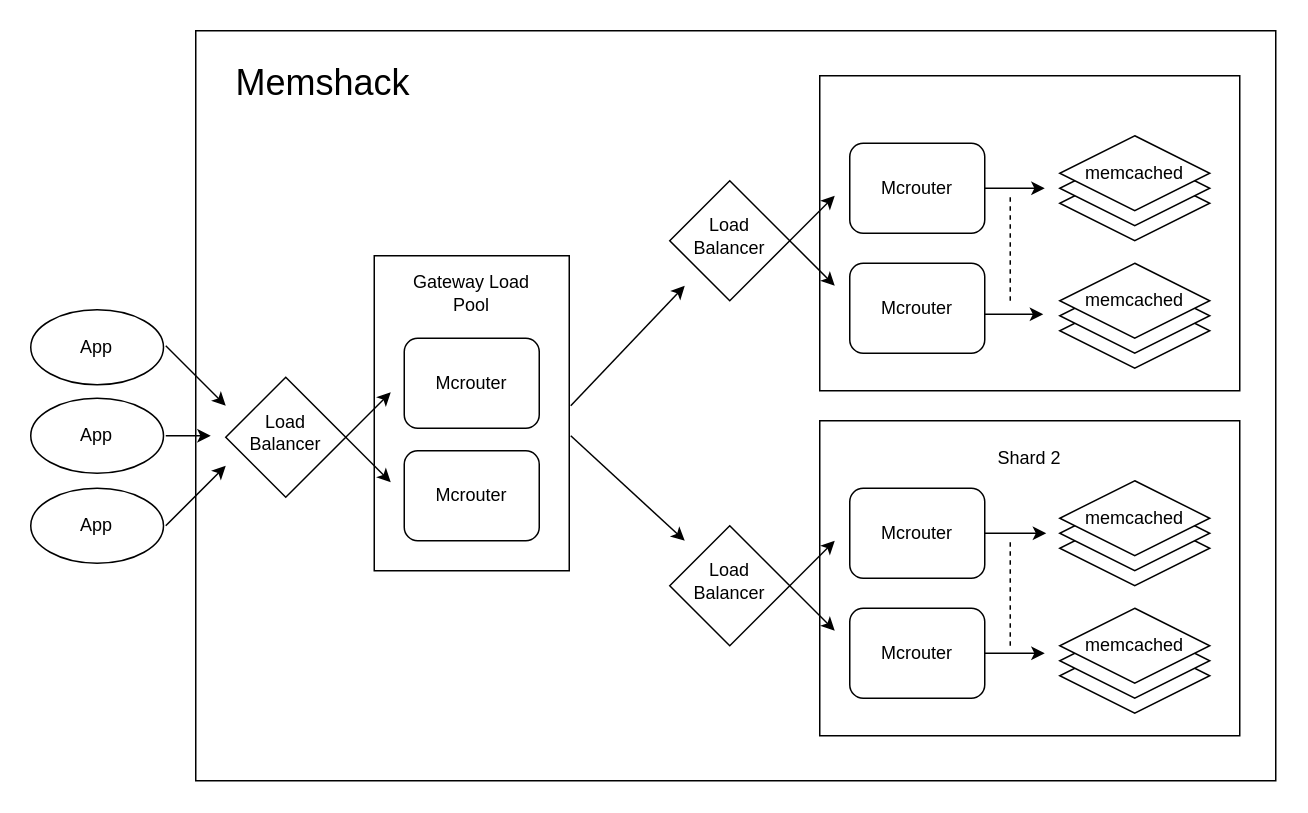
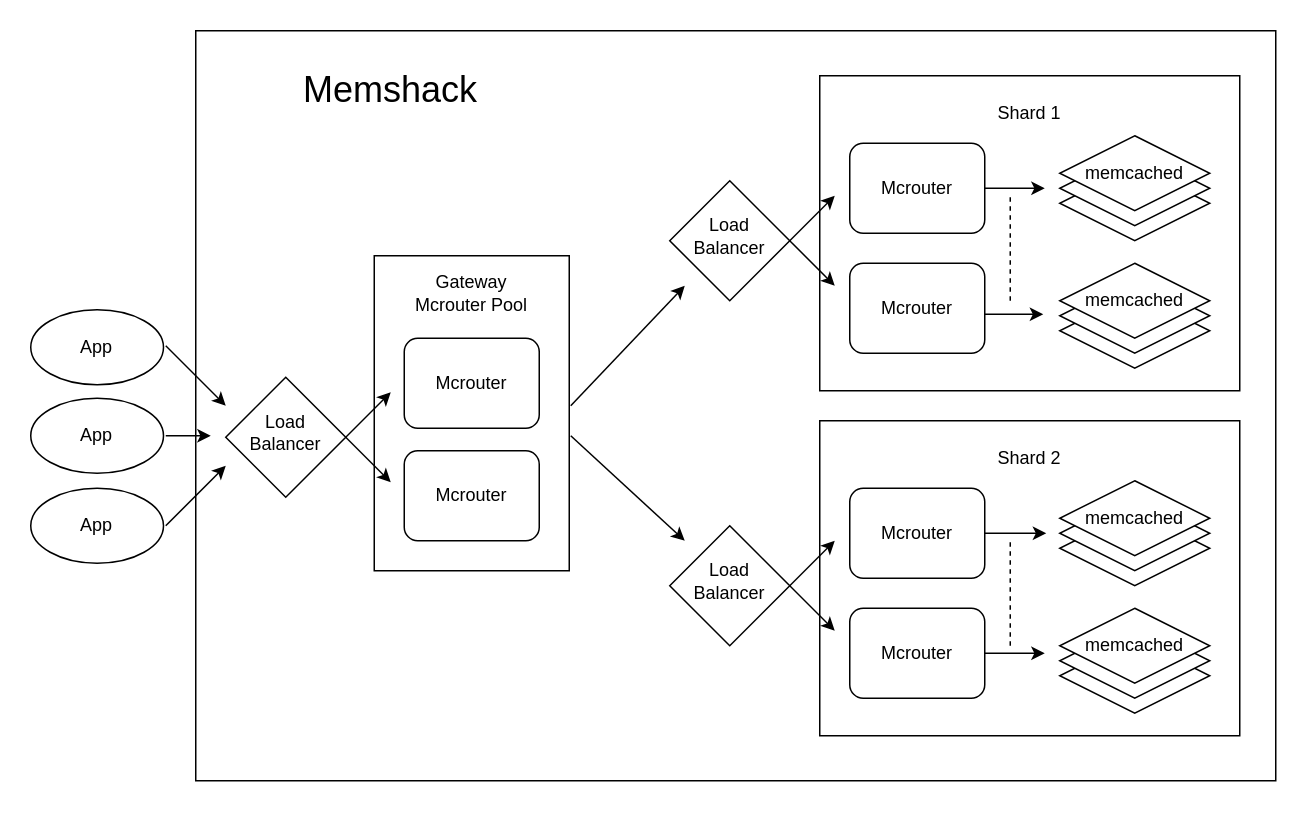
  <mxCell id="0" />
  <mxCell id="1" parent="0" />
  <mxCell id="2" value="" style="rounded=0;whiteSpace=wrap;html=1;" vertex="1" parent="1"><mxGeometry x="130" y="20" width="720" height="500" as="geometry" /></mxCell>
  <mxCell id="3" value="" style="rounded=0;whiteSpace=wrap;html=1;" vertex="1" parent="1"><mxGeometry x="249" y="170" width="130" height="210" as="geometry" /></mxCell>
  <mxCell id="4" value="" style="rounded=0;whiteSpace=wrap;html=1;" vertex="1" parent="1"><mxGeometry x="546" y="280" width="280" height="210" as="geometry" /></mxCell>
  <mxCell id="5" value="" style="rounded=1;whiteSpace=wrap;html=1;" vertex="1" parent="1"><mxGeometry x="269" y="225" width="90" height="60" as="geometry" /></mxCell>
  <mxCell id="6" value="Mcrouter" style="text;html=1;strokeColor=none;fillColor=none;align=center;verticalAlign=middle;whiteSpace=wrap;rounded=0;" vertex="1" parent="1"><mxGeometry x="284" y="240" width="60" height="30" as="geometry" /></mxCell>
  <mxCell id="7" value="" style="rounded=1;whiteSpace=wrap;html=1;" vertex="1" parent="1"><mxGeometry x="269" y="300" width="90" height="60" as="geometry" /></mxCell>
  <mxCell id="8" value="Mcrouter" style="text;html=1;strokeColor=none;fillColor=none;align=center;verticalAlign=middle;whiteSpace=wrap;rounded=0;" vertex="1" parent="1"><mxGeometry x="284" y="315" width="60" height="30" as="geometry" /></mxCell>
  <mxCell id="9" value="" style="rounded=1;whiteSpace=wrap;html=1;" vertex="1" parent="1"><mxGeometry x="566" y="325" width="90" height="60" as="geometry" /></mxCell>
  <mxCell id="10" value="Mcrouter" style="text;html=1;strokeColor=none;fillColor=none;align=center;verticalAlign=middle;whiteSpace=wrap;rounded=0;" vertex="1" parent="1"><mxGeometry x="581" y="340" width="60" height="30" as="geometry" /></mxCell>
  <mxCell id="11" value="" style="rounded=1;whiteSpace=wrap;html=1;" vertex="1" parent="1"><mxGeometry x="566" y="405" width="90" height="60" as="geometry" /></mxCell>
  <mxCell id="12" value="Mcrouter" style="text;html=1;strokeColor=none;fillColor=none;align=center;verticalAlign=middle;whiteSpace=wrap;rounded=0;" vertex="1" parent="1"><mxGeometry x="581" y="420" width="60" height="30" as="geometry" /></mxCell>
  <mxCell id="13" value="" style="rhombus;whiteSpace=wrap;html=1;" vertex="1" parent="1"><mxGeometry x="706" y="340" width="100" height="50" as="geometry" /></mxCell>
  <mxCell id="14" value="" style="rhombus;whiteSpace=wrap;html=1;" vertex="1" parent="1"><mxGeometry x="706" y="330" width="100" height="50" as="geometry" /></mxCell>
  <mxCell id="15" value="" style="rhombus;whiteSpace=wrap;html=1;" vertex="1" parent="1"><mxGeometry x="706" y="320" width="100" height="50" as="geometry" /></mxCell>
  <mxCell id="16" value="memcached" style="text;html=1;strokeColor=none;fillColor=none;align=center;verticalAlign=middle;whiteSpace=wrap;rounded=0;" vertex="1" parent="1"><mxGeometry x="726" y="330" width="60" height="30" as="geometry" /></mxCell>
  <mxCell id="17" value="" style="rhombus;whiteSpace=wrap;html=1;" vertex="1" parent="1"><mxGeometry x="706" y="425" width="100" height="50" as="geometry" /></mxCell>
  <mxCell id="18" value="" style="rhombus;whiteSpace=wrap;html=1;" vertex="1" parent="1"><mxGeometry x="706" y="415" width="100" height="50" as="geometry" /></mxCell>
  <mxCell id="19" value="" style="rhombus;whiteSpace=wrap;html=1;" vertex="1" parent="1"><mxGeometry x="706" y="405" width="100" height="50" as="geometry" /></mxCell>
  <mxCell id="20" value="memcached" style="text;html=1;strokeColor=none;fillColor=none;align=center;verticalAlign=middle;whiteSpace=wrap;rounded=0;" vertex="1" parent="1"><mxGeometry x="726" y="415" width="60" height="30" as="geometry" /></mxCell>
  <mxCell id="21" value="Shard 2" style="text;html=1;strokeColor=none;fillColor=none;align=center;verticalAlign=middle;whiteSpace=wrap;rounded=0;" vertex="1" parent="1"><mxGeometry x="656" y="290" width="60" height="30" as="geometry" /></mxCell>
  <mxCell id="22" value="" style="rhombus;whiteSpace=wrap;html=1;" vertex="1" parent="1"><mxGeometry x="446" y="350" width="80" height="80" as="geometry" /></mxCell>
  <mxCell id="23" value="Load Balancer" style="text;html=1;strokeColor=none;fillColor=none;align=center;verticalAlign=middle;whiteSpace=wrap;rounded=0;" vertex="1" parent="1"><mxGeometry x="456" y="372" width="60" height="30" as="geometry" /></mxCell>
  <mxCell id="24" value="" style="rounded=0;whiteSpace=wrap;html=1;" vertex="1" parent="1"><mxGeometry x="546" y="50" width="280" height="210" as="geometry" /></mxCell>
  <mxCell id="25" value="" style="rounded=1;whiteSpace=wrap;html=1;" vertex="1" parent="1"><mxGeometry x="566" y="95" width="90" height="60" as="geometry" /></mxCell>
  <mxCell id="26" value="Mcrouter" style="text;html=1;strokeColor=none;fillColor=none;align=center;verticalAlign=middle;whiteSpace=wrap;rounded=0;" vertex="1" parent="1"><mxGeometry x="581" y="110" width="60" height="30" as="geometry" /></mxCell>
  <mxCell id="27" value="" style="rounded=1;whiteSpace=wrap;html=1;" vertex="1" parent="1"><mxGeometry x="566" y="175" width="90" height="60" as="geometry" /></mxCell>
  <mxCell id="28" value="Mcrouter" style="text;html=1;strokeColor=none;fillColor=none;align=center;verticalAlign=middle;whiteSpace=wrap;rounded=0;" vertex="1" parent="1"><mxGeometry x="581" y="190" width="60" height="30" as="geometry" /></mxCell>
  <mxCell id="29" value="" style="rhombus;whiteSpace=wrap;html=1;" vertex="1" parent="1"><mxGeometry x="706" y="110" width="100" height="50" as="geometry" /></mxCell>
  <mxCell id="30" value="" style="rhombus;whiteSpace=wrap;html=1;" vertex="1" parent="1"><mxGeometry x="706" y="100" width="100" height="50" as="geometry" /></mxCell>
  <mxCell id="31" value="" style="rhombus;whiteSpace=wrap;html=1;" vertex="1" parent="1"><mxGeometry x="706" y="90" width="100" height="50" as="geometry" /></mxCell>
  <mxCell id="32" value="memcached" style="text;html=1;strokeColor=none;fillColor=none;align=center;verticalAlign=middle;whiteSpace=wrap;rounded=0;" vertex="1" parent="1"><mxGeometry x="726" y="100" width="60" height="30" as="geometry" /></mxCell>
  <mxCell id="33" value="" style="rhombus;whiteSpace=wrap;html=1;" vertex="1" parent="1"><mxGeometry x="706" y="195" width="100" height="50" as="geometry" /></mxCell>
  <mxCell id="34" value="" style="rhombus;whiteSpace=wrap;html=1;" vertex="1" parent="1"><mxGeometry x="706" y="185" width="100" height="50" as="geometry" /></mxCell>
  <mxCell id="35" value="" style="rhombus;whiteSpace=wrap;html=1;" vertex="1" parent="1"><mxGeometry x="706" y="175" width="100" height="50" as="geometry" /></mxCell>
  <mxCell id="36" value="memcached" style="text;html=1;strokeColor=none;fillColor=none;align=center;verticalAlign=middle;whiteSpace=wrap;rounded=0;" vertex="1" parent="1"><mxGeometry x="726" y="185" width="60" height="30" as="geometry" /></mxCell>
+ <mxCell id="37" value="Shard 1" style="text;html=1;strokeColor=none;fillColor=none;align=center;verticalAlign=middle;whiteSpace=wrap;rounded=0;" vertex="1" parent="1"><mxGeometry x="656" y="60" width="60" height="30" as="geometry" /></mxCell>
  <mxCell id="38" value="" style="rhombus;whiteSpace=wrap;html=1;" vertex="1" parent="1"><mxGeometry x="446" y="120" width="80" height="80" as="geometry" /></mxCell>
  <mxCell id="39" value="Load Balancer" style="text;html=1;strokeColor=none;fillColor=none;align=center;verticalAlign=middle;whiteSpace=wrap;rounded=0;" vertex="1" parent="1"><mxGeometry x="456" y="142" width="60" height="30" as="geometry" /></mxCell>
- <mxCell id="40" value="Gateway Load Pool" style="text;html=1;strokeColor=none;fillColor=none;align=center;verticalAlign=middle;whiteSpace=wrap;rounded=0;" vertex="1" parent="1"><mxGeometry x="269" y="180" width="90" height="30" as="geometry" /></mxCell>
+ <mxCell id="40" value="Gateway Mcrouter Pool" style="text;html=1;strokeColor=none;fillColor=none;align=center;verticalAlign=middle;whiteSpace=wrap;rounded=0;" vertex="1" parent="1"><mxGeometry x="269" y="180" width="90" height="30" as="geometry" /></mxCell>
  <mxCell id="41" value="" style="endArrow=classic;html=1;rounded=0;exitX=1;exitY=0.5;exitDx=0;exitDy=0;" edge="1" parent="1" source="22"><mxGeometry width="50" height="50" relative="1" as="geometry"><mxPoint x="456" y="340" as="sourcePoint" /><mxPoint x="556" y="360" as="targetPoint" /></mxGeometry></mxCell>
  <mxCell id="42" value="" style="endArrow=classic;html=1;rounded=0;" edge="1" parent="1"><mxGeometry width="50" height="50" relative="1" as="geometry"><mxPoint x="526" y="390" as="sourcePoint" /><mxPoint x="556" y="420" as="targetPoint" /></mxGeometry></mxCell>
  <mxCell id="43" value="" style="endArrow=classic;html=1;rounded=0;exitX=1;exitY=0.5;exitDx=0;exitDy=0;" edge="1" parent="1" source="38"><mxGeometry width="50" height="50" relative="1" as="geometry"><mxPoint x="456" y="340" as="sourcePoint" /><mxPoint x="556" y="130" as="targetPoint" /></mxGeometry></mxCell>
  <mxCell id="44" value="" style="endArrow=classic;html=1;rounded=0;exitX=1;exitY=0.5;exitDx=0;exitDy=0;" edge="1" parent="1" source="38"><mxGeometry width="50" height="50" relative="1" as="geometry"><mxPoint x="456" y="340" as="sourcePoint" /><mxPoint x="556" y="190" as="targetPoint" /></mxGeometry></mxCell>
  <mxCell id="45" value="" style="endArrow=classic;html=1;rounded=0;exitX=1;exitY=0.5;exitDx=0;exitDy=0;" edge="1" parent="1" source="25"><mxGeometry width="50" height="50" relative="1" as="geometry"><mxPoint x="666" y="125" as="sourcePoint" /><mxPoint x="696" y="125" as="targetPoint" /></mxGeometry></mxCell>
  <mxCell id="46" value="" style="endArrow=classic;html=1;rounded=0;" edge="1" parent="1"><mxGeometry width="50" height="50" relative="1" as="geometry"><mxPoint x="656" y="209" as="sourcePoint" /><mxPoint x="695" y="209" as="targetPoint" /></mxGeometry></mxCell>
  <mxCell id="47" value="" style="endArrow=classic;html=1;rounded=0;exitX=1;exitY=0.5;exitDx=0;exitDy=0;" edge="1" parent="1" source="9"><mxGeometry width="50" height="50" relative="1" as="geometry"><mxPoint x="667" y="357" as="sourcePoint" /><mxPoint x="697" y="355" as="targetPoint" /></mxGeometry></mxCell>
  <mxCell id="48" value="" style="endArrow=classic;html=1;rounded=0;exitX=1;exitY=0.5;exitDx=0;exitDy=0;" edge="1" parent="1" source="11"><mxGeometry width="50" height="50" relative="1" as="geometry"><mxPoint x="666" y="441" as="sourcePoint" /><mxPoint x="696" y="435" as="targetPoint" /></mxGeometry></mxCell>
  <mxCell id="49" value="" style="endArrow=classic;html=1;rounded=0;" edge="1" parent="1"><mxGeometry width="50" height="50" relative="1" as="geometry"><mxPoint x="380" y="270" as="sourcePoint" /><mxPoint x="456" y="190" as="targetPoint" /></mxGeometry></mxCell>
  <mxCell id="50" value="" style="endArrow=classic;html=1;rounded=0;" edge="1" parent="1"><mxGeometry width="50" height="50" relative="1" as="geometry"><mxPoint x="380" y="290" as="sourcePoint" /><mxPoint x="456" y="360" as="targetPoint" /></mxGeometry></mxCell>
  <mxCell id="51" value="" style="endArrow=none;dashed=1;html=1;rounded=0;" edge="1" parent="1"><mxGeometry width="50" height="50" relative="1" as="geometry"><mxPoint x="673" y="430" as="sourcePoint" /><mxPoint x="673" y="360" as="targetPoint" /></mxGeometry></mxCell>
  <mxCell id="52" value="" style="endArrow=none;dashed=1;html=1;rounded=0;" edge="1" parent="1"><mxGeometry width="50" height="50" relative="1" as="geometry"><mxPoint x="673" y="200" as="sourcePoint" /><mxPoint x="673" y="130" as="targetPoint" /></mxGeometry></mxCell>
  <mxCell id="53" value="" style="rhombus;whiteSpace=wrap;html=1;" vertex="1" parent="1"><mxGeometry x="150" y="251" width="80" height="80" as="geometry" /></mxCell>
  <mxCell id="54" value="Load Balancer" style="text;html=1;strokeColor=none;fillColor=none;align=center;verticalAlign=middle;whiteSpace=wrap;rounded=0;" vertex="1" parent="1"><mxGeometry x="160" y="273" width="60" height="30" as="geometry" /></mxCell>
  <mxCell id="55" value="" style="endArrow=classic;html=1;rounded=0;exitX=1;exitY=0.5;exitDx=0;exitDy=0;" edge="1" parent="1" source="53"><mxGeometry width="50" height="50" relative="1" as="geometry"><mxPoint x="160" y="241" as="sourcePoint" /><mxPoint x="260" y="261" as="targetPoint" /></mxGeometry></mxCell>
  <mxCell id="56" value="" style="endArrow=classic;html=1;rounded=0;" edge="1" parent="1"><mxGeometry width="50" height="50" relative="1" as="geometry"><mxPoint x="230" y="291" as="sourcePoint" /><mxPoint x="260" y="321" as="targetPoint" /></mxGeometry></mxCell>
  <mxCell id="57" value="" style="ellipse;whiteSpace=wrap;html=1;" vertex="1" parent="1"><mxGeometry x="20" y="265" width="88.5" height="50" as="geometry" /></mxCell>
  <mxCell id="58" value="App" style="text;html=1;strokeColor=none;fillColor=none;align=center;verticalAlign=middle;whiteSpace=wrap;rounded=0;" vertex="1" parent="1"><mxGeometry x="34.25" y="275" width="60" height="30" as="geometry" /></mxCell>
  <mxCell id="59" value="" style="ellipse;whiteSpace=wrap;html=1;" vertex="1" parent="1"><mxGeometry x="20" y="325" width="88.5" height="50" as="geometry" /></mxCell>
  <mxCell id="60" value="App" style="text;html=1;strokeColor=none;fillColor=none;align=center;verticalAlign=middle;whiteSpace=wrap;rounded=0;" vertex="1" parent="1"><mxGeometry x="34.25" y="335" width="60" height="30" as="geometry" /></mxCell>
  <mxCell id="61" value="" style="ellipse;whiteSpace=wrap;html=1;" vertex="1" parent="1"><mxGeometry x="20" y="206" width="88.5" height="50" as="geometry" /></mxCell>
  <mxCell id="62" value="App" style="text;html=1;strokeColor=none;fillColor=none;align=center;verticalAlign=middle;whiteSpace=wrap;rounded=0;" vertex="1" parent="1"><mxGeometry x="34.25" y="216" width="60" height="30" as="geometry" /></mxCell>
  <mxCell id="63" value="" style="endArrow=classic;html=1;rounded=0;" edge="1" parent="1"><mxGeometry width="50" height="50" relative="1" as="geometry"><mxPoint x="110" y="290" as="sourcePoint" /><mxPoint x="140" y="290" as="targetPoint" /></mxGeometry></mxCell>
  <mxCell id="64" value="" style="endArrow=classic;html=1;rounded=0;" edge="1" parent="1"><mxGeometry width="50" height="50" relative="1" as="geometry"><mxPoint x="110" y="230" as="sourcePoint" /><mxPoint x="150" y="270" as="targetPoint" /></mxGeometry></mxCell>
  <mxCell id="65" value="" style="endArrow=classic;html=1;rounded=0;" edge="1" parent="1"><mxGeometry width="50" height="50" relative="1" as="geometry"><mxPoint x="110" y="350" as="sourcePoint" /><mxPoint x="150" y="310" as="targetPoint" /></mxGeometry></mxCell>
- <mxCell id="66" value="&lt;font style=&quot;font-size: 24px;&quot;&gt;Memshack&lt;/font&gt;" style="text;html=1;strokeColor=none;fillColor=none;align=center;verticalAlign=middle;whiteSpace=wrap;rounded=0;" vertex="1" parent="1"><mxGeometry x="140" y="40" width="150" height="30" as="geometry" /></mxCell>
+ <mxCell id="66" value="&lt;font style=&quot;font-size: 24px;&quot;&gt;Memshack&lt;/font&gt;" style="text;html=1;strokeColor=none;fillColor=none;align=center;verticalAlign=middle;whiteSpace=wrap;rounded=0;" vertex="1" parent="1"><mxGeometry x="185" y="45" width="150" height="30" as="geometry" /></mxCell>
